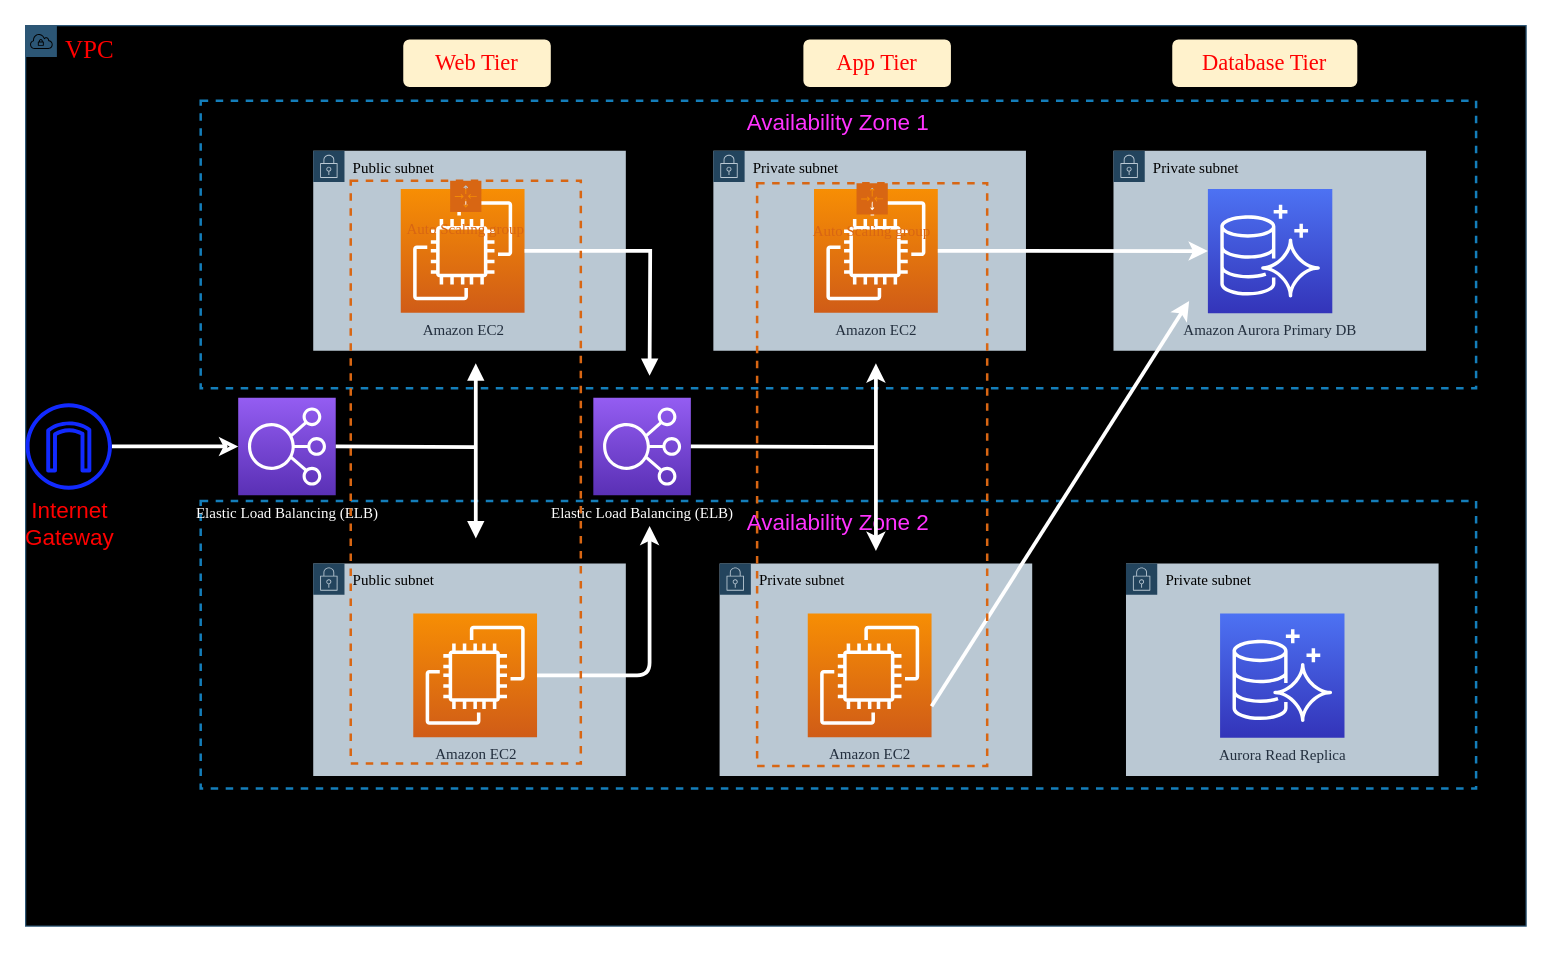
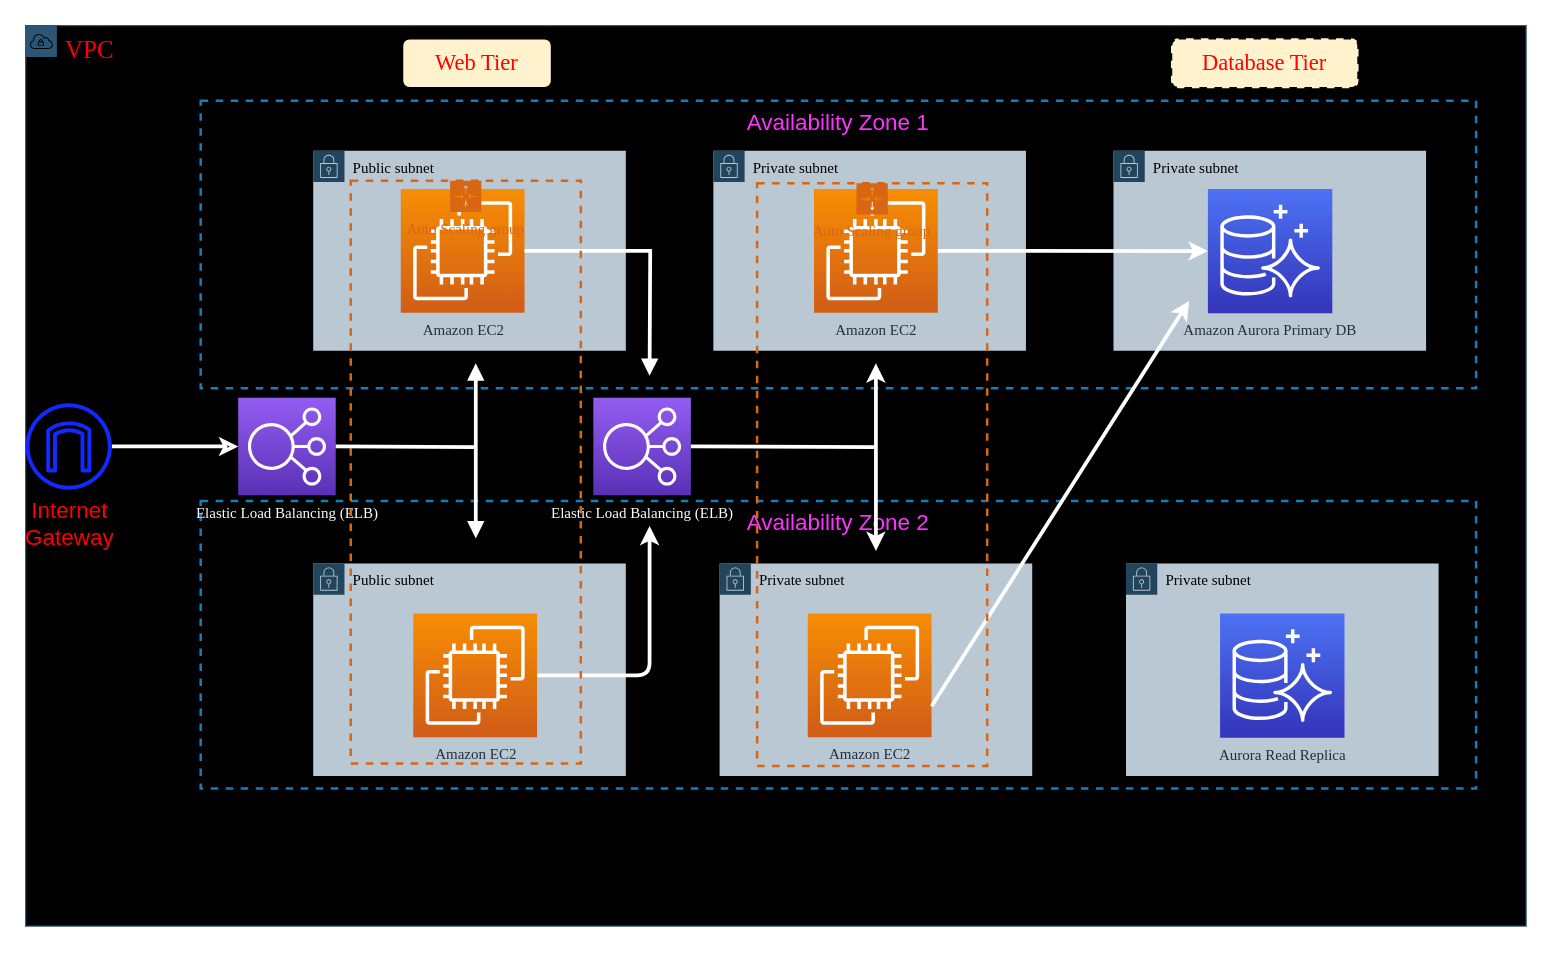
  <mxCell id="0" />
  <mxCell id="1" parent="0" />
  <mxCell id="2" value="VPC" style="points=[[0,0],[0.25,0],[0.5,0],[0.75,0],[1,0],[1,0.25],[1,0.5],[1,0.75],[1,1],[0.75,1],[0.5,1],[0.25,1],[0,1],[0,0.75],[0,0.5],[0,0.25]];outlineConnect=0;html=1;whiteSpace=wrap;fontSize=20;fontStyle=0;container=1;pointerEvents=0;collapsible=0;recursiveResize=0;shape=mxgraph.aws4.group;grIcon=mxgraph.aws4.group_vpc;fillColor=#000000;verticalAlign=top;align=left;spacingLeft=30;dashed=0;strokeColor=#2C5675;rounded=0;fontColor=#FF0000;fontFamily=Lucida Console;" vertex="1" parent="1"><mxGeometry x="20" y="20" width="1200" height="720" as="geometry" /></mxCell>
  <mxCell id="3" value="Availability Zone 1" style="fillColor=none;strokeColor=#147EBA;dashed=1;verticalAlign=top;fontStyle=0;fontColor=#FF33FF;fontSize=18;rounded=0;strokeWidth=2;" vertex="1" parent="2"><mxGeometry x="140" y="60" width="1020" height="230" as="geometry" /></mxCell>
  <mxCell id="4" value="Availability Zone 2" style="fillColor=none;strokeColor=#147EBA;dashed=1;verticalAlign=top;fontStyle=0;fontColor=#FF33FF;fontSize=18;rounded=0;strokeWidth=2;" vertex="1" parent="2"><mxGeometry x="140" y="380" width="1020" height="230" as="geometry" /></mxCell>
  <mxCell id="5" style="edgeStyle=orthogonalEdgeStyle;rounded=0;orthogonalLoop=1;jettySize=auto;html=1;exitX=0.5;exitY=0;exitDx=0;exitDy=0;" edge="1" parent="2" source="4" target="4"><mxGeometry relative="1" as="geometry" /></mxCell>
  <mxCell id="6" value="" style="edgeStyle=orthogonalEdgeStyle;orthogonalLoop=1;jettySize=auto;html=1;fontFamily=Lucida Console;fontSize=18;fontColor=#FF0000;endArrow=classic;endFill=0;strokeColor=#FFFFFF;entryX=0;entryY=0.5;entryDx=0;entryDy=0;entryPerimeter=0;strokeWidth=3;" edge="1" parent="2" source="7" target="21"><mxGeometry relative="1" as="geometry" /></mxCell>
  <mxCell id="7" value="&lt;font color=&quot;#ff0000&quot;&gt;&lt;span style=&quot;font-size: 18px;&quot;&gt;Internet&lt;br&gt;Gateway&lt;br&gt;&lt;/span&gt;&lt;/font&gt;" style="outlineConnect=0;fontColor=#232F3E;gradientColor=none;fillColor=#122AFF;strokeColor=none;dashed=0;verticalLabelPosition=bottom;verticalAlign=top;align=center;html=1;fontSize=12;fontStyle=0;aspect=fixed;pointerEvents=1;shape=mxgraph.aws4.internet_gateway;rounded=0;" vertex="1" parent="2"><mxGeometry y="302" width="69" height="69" as="geometry" /></mxCell>
  <mxCell id="8" value="Public subnet" style="points=[[0,0],[0.25,0],[0.5,0],[0.75,0],[1,0],[1,0.25],[1,0.5],[1,0.75],[1,1],[0.75,1],[0.5,1],[0.25,1],[0,1],[0,0.75],[0,0.5],[0,0.25]];outlineConnect=0;html=1;whiteSpace=wrap;fontSize=12;fontStyle=0;container=1;pointerEvents=0;collapsible=0;recursiveResize=0;shape=mxgraph.aws4.group;grIcon=mxgraph.aws4.group_security_group;grStroke=0;strokeColor=#23445d;fillColor=#bac8d3;verticalAlign=top;align=left;spacingLeft=30;dashed=0;fontFamily=Verdana;rounded=0;" vertex="1" parent="2"><mxGeometry x="230" y="100" width="250" height="160" as="geometry" /></mxCell>
  <mxCell id="9" value="Amazon EC2" style="points=[[0,0,0],[0.25,0,0],[0.5,0,0],[0.75,0,0],[1,0,0],[0,1,0],[0.25,1,0],[0.5,1,0],[0.75,1,0],[1,1,0],[0,0.25,0],[0,0.5,0],[0,0.75,0],[1,0.25,0],[1,0.5,0],[1,0.75,0]];outlineConnect=0;fontColor=#232F3E;gradientColor=#F78E04;gradientDirection=north;fillColor=#D05C17;strokeColor=#ffffff;dashed=0;verticalLabelPosition=bottom;verticalAlign=top;align=center;html=1;fontSize=12;fontStyle=0;aspect=fixed;shape=mxgraph.aws4.resourceIcon;resIcon=mxgraph.aws4.ec2;fontFamily=Verdana;rounded=0;" vertex="1" parent="8"><mxGeometry x="70" y="30.5" width="99" height="99" as="geometry" /></mxCell>
  <mxCell id="10" value="Public subnet" style="points=[[0,0],[0.25,0],[0.5,0],[0.75,0],[1,0],[1,0.25],[1,0.5],[1,0.75],[1,1],[0.75,1],[0.5,1],[0.25,1],[0,1],[0,0.75],[0,0.5],[0,0.25]];outlineConnect=0;html=1;whiteSpace=wrap;fontSize=12;fontStyle=0;container=1;pointerEvents=0;collapsible=0;recursiveResize=0;shape=mxgraph.aws4.group;grIcon=mxgraph.aws4.group_security_group;grStroke=0;strokeColor=#23445d;fillColor=#bac8d3;verticalAlign=top;align=left;spacingLeft=30;dashed=0;fontFamily=Verdana;rounded=0;" vertex="1" parent="2"><mxGeometry x="230" y="430" width="250" height="170" as="geometry" /></mxCell>
  <mxCell id="11" value="Amazon EC2" style="points=[[0,0,0],[0.25,0,0],[0.5,0,0],[0.75,0,0],[1,0,0],[0,1,0],[0.25,1,0],[0.5,1,0],[0.75,1,0],[1,1,0],[0,0.25,0],[0,0.5,0],[0,0.75,0],[1,0.25,0],[1,0.5,0],[1,0.75,0]];outlineConnect=0;fontColor=#232F3E;gradientColor=#F78E04;gradientDirection=north;fillColor=#D05C17;strokeColor=#ffffff;dashed=0;verticalLabelPosition=bottom;verticalAlign=top;align=center;html=1;fontSize=12;fontStyle=0;aspect=fixed;shape=mxgraph.aws4.resourceIcon;resIcon=mxgraph.aws4.ec2;fontFamily=Verdana;rounded=0;" vertex="1" parent="10"><mxGeometry x="80" y="40" width="99" height="99" as="geometry" /></mxCell>
  <mxCell id="12" value="Private subnet" style="points=[[0,0],[0.25,0],[0.5,0],[0.75,0],[1,0],[1,0.25],[1,0.5],[1,0.75],[1,1],[0.75,1],[0.5,1],[0.25,1],[0,1],[0,0.75],[0,0.5],[0,0.25]];outlineConnect=0;html=1;whiteSpace=wrap;fontSize=12;fontStyle=0;container=1;pointerEvents=0;collapsible=0;recursiveResize=0;shape=mxgraph.aws4.group;grIcon=mxgraph.aws4.group_security_group;grStroke=0;strokeColor=#23445d;fillColor=#bac8d3;verticalAlign=top;align=left;spacingLeft=30;dashed=0;fontFamily=Verdana;rounded=0;" vertex="1" parent="2"><mxGeometry x="550" y="100" width="250" height="160" as="geometry" /></mxCell>
  <mxCell id="13" value="Amazon EC2" style="points=[[0,0,0],[0.25,0,0],[0.5,0,0],[0.75,0,0],[1,0,0],[0,1,0],[0.25,1,0],[0.5,1,0],[0.75,1,0],[1,1,0],[0,0.25,0],[0,0.5,0],[0,0.75,0],[1,0.25,0],[1,0.5,0],[1,0.75,0]];outlineConnect=0;fontColor=#232F3E;gradientColor=#F78E04;gradientDirection=north;fillColor=#D05C17;strokeColor=#ffffff;dashed=0;verticalLabelPosition=bottom;verticalAlign=top;align=center;html=1;fontSize=12;fontStyle=0;aspect=fixed;shape=mxgraph.aws4.resourceIcon;resIcon=mxgraph.aws4.ec2;fontFamily=Verdana;rounded=0;" vertex="1" parent="12"><mxGeometry x="80.5" y="30.5" width="99" height="99" as="geometry" /></mxCell>
  <mxCell id="14" value="Private subnet" style="points=[[0,0],[0.25,0],[0.5,0],[0.75,0],[1,0],[1,0.25],[1,0.5],[1,0.75],[1,1],[0.75,1],[0.5,1],[0.25,1],[0,1],[0,0.75],[0,0.5],[0,0.25]];outlineConnect=0;html=1;whiteSpace=wrap;fontSize=12;fontStyle=0;container=1;pointerEvents=0;collapsible=0;recursiveResize=0;shape=mxgraph.aws4.group;grIcon=mxgraph.aws4.group_security_group;grStroke=0;strokeColor=#23445d;fillColor=#bac8d3;verticalAlign=top;align=left;spacingLeft=30;dashed=0;fontFamily=Verdana;rounded=0;" vertex="1" parent="2"><mxGeometry x="870" y="100" width="250" height="160" as="geometry" /></mxCell>
  <mxCell id="15" value="Amazon Aurora Primary DB" style="points=[[0,0,0],[0.25,0,0],[0.5,0,0],[0.75,0,0],[1,0,0],[0,1,0],[0.25,1,0],[0.5,1,0],[0.75,1,0],[1,1,0],[0,0.25,0],[0,0.5,0],[0,0.75,0],[1,0.25,0],[1,0.5,0],[1,0.75,0]];outlineConnect=0;fontColor=#232F3E;gradientColor=#4D72F3;gradientDirection=north;fillColor=#3334B9;strokeColor=#ffffff;dashed=0;verticalLabelPosition=bottom;verticalAlign=top;align=center;html=1;fontSize=12;fontStyle=0;aspect=fixed;shape=mxgraph.aws4.resourceIcon;resIcon=mxgraph.aws4.aurora;fontFamily=Verdana;rounded=0;" vertex="1" parent="14"><mxGeometry x="75.5" y="30.5" width="99.5" height="99.5" as="geometry" /></mxCell>
  <mxCell id="16" value="Private subnet" style="points=[[0,0],[0.25,0],[0.5,0],[0.75,0],[1,0],[1,0.25],[1,0.5],[1,0.75],[1,1],[0.75,1],[0.5,1],[0.25,1],[0,1],[0,0.75],[0,0.5],[0,0.25]];outlineConnect=0;html=1;whiteSpace=wrap;fontSize=12;fontStyle=0;container=1;pointerEvents=0;collapsible=0;recursiveResize=0;shape=mxgraph.aws4.group;grIcon=mxgraph.aws4.group_security_group;grStroke=0;strokeColor=#23445d;fillColor=#bac8d3;verticalAlign=top;align=left;spacingLeft=30;dashed=0;fontFamily=Verdana;rounded=0;" vertex="1" parent="2"><mxGeometry x="555" y="430" width="250" height="170" as="geometry" /></mxCell>
  <mxCell id="17" value="Private subnet" style="points=[[0,0],[0.25,0],[0.5,0],[0.75,0],[1,0],[1,0.25],[1,0.5],[1,0.75],[1,1],[0.75,1],[0.5,1],[0.25,1],[0,1],[0,0.75],[0,0.5],[0,0.25]];outlineConnect=0;html=1;whiteSpace=wrap;fontSize=12;fontStyle=0;container=1;pointerEvents=0;collapsible=0;recursiveResize=0;shape=mxgraph.aws4.group;grIcon=mxgraph.aws4.group_security_group;grStroke=0;strokeColor=#23445d;fillColor=#bac8d3;verticalAlign=top;align=left;spacingLeft=30;dashed=0;fontFamily=Verdana;rounded=0;" vertex="1" parent="2"><mxGeometry x="880" y="430" width="250" height="170" as="geometry" /></mxCell>
  <mxCell id="18" value="Aurora Read Replica" style="points=[[0,0,0],[0.25,0,0],[0.5,0,0],[0.75,0,0],[1,0,0],[0,1,0],[0.25,1,0],[0.5,1,0],[0.75,1,0],[1,1,0],[0,0.25,0],[0,0.5,0],[0,0.75,0],[1,0.25,0],[1,0.5,0],[1,0.75,0]];outlineConnect=0;fontColor=#232F3E;gradientColor=#4D72F3;gradientDirection=north;fillColor=#3334B9;strokeColor=#ffffff;dashed=0;verticalLabelPosition=bottom;verticalAlign=top;align=center;html=1;fontSize=12;fontStyle=0;aspect=fixed;shape=mxgraph.aws4.resourceIcon;resIcon=mxgraph.aws4.aurora;fontFamily=Verdana;rounded=0;" vertex="1" parent="17"><mxGeometry x="75.25" y="40" width="99.5" height="99.5" as="geometry" /></mxCell>
  <mxCell id="19" value="Amazon EC2" style="points=[[0,0,0],[0.25,0,0],[0.5,0,0],[0.75,0,0],[1,0,0],[0,1,0],[0.25,1,0],[0.5,1,0],[0.75,1,0],[1,1,0],[0,0.25,0],[0,0.5,0],[0,0.75,0],[1,0.25,0],[1,0.5,0],[1,0.75,0]];outlineConnect=0;fontColor=#232F3E;gradientColor=#F78E04;gradientDirection=north;fillColor=#D05C17;strokeColor=#ffffff;dashed=0;verticalLabelPosition=bottom;verticalAlign=top;align=center;html=1;fontSize=12;fontStyle=0;aspect=fixed;shape=mxgraph.aws4.resourceIcon;resIcon=mxgraph.aws4.ec2;fontFamily=Verdana;rounded=0;" vertex="1" parent="2"><mxGeometry x="625.5" y="470" width="99" height="99" as="geometry" /></mxCell>
  <mxCell id="20" value="&lt;font color=&quot;#ffffff&quot;&gt;Elastic Load Balancing (ELB)&lt;/font&gt;" style="points=[[0,0,0],[0.25,0,0],[0.5,0,0],[0.75,0,0],[1,0,0],[0,1,0],[0.25,1,0],[0.5,1,0],[0.75,1,0],[1,1,0],[0,0.25,0],[0,0.5,0],[0,0.75,0],[1,0.25,0],[1,0.5,0],[1,0.75,0]];outlineConnect=0;fontColor=#232F3E;gradientColor=#945DF2;gradientDirection=north;fillColor=#5A30B5;strokeColor=#ffffff;dashed=0;verticalLabelPosition=bottom;verticalAlign=top;align=center;html=1;fontSize=12;fontStyle=0;aspect=fixed;shape=mxgraph.aws4.resourceIcon;resIcon=mxgraph.aws4.elastic_load_balancing;fontFamily=Verdana;rounded=0;" vertex="1" parent="2"><mxGeometry x="454" y="297.5" width="78" height="78" as="geometry" /></mxCell>
  <mxCell id="21" value="&lt;font color=&quot;#ffffff&quot;&gt;Elastic Load Balancing (ELB)&lt;/font&gt;" style="points=[[0,0,0],[0.25,0,0],[0.5,0,0],[0.75,0,0],[1,0,0],[0,1,0],[0.25,1,0],[0.5,1,0],[0.75,1,0],[1,1,0],[0,0.25,0],[0,0.5,0],[0,0.75,0],[1,0.25,0],[1,0.5,0],[1,0.75,0]];outlineConnect=0;fontColor=#232F3E;gradientColor=#945DF2;gradientDirection=north;fillColor=#5A30B5;strokeColor=#ffffff;dashed=0;verticalLabelPosition=bottom;verticalAlign=top;align=center;html=1;fontSize=12;fontStyle=0;aspect=fixed;shape=mxgraph.aws4.resourceIcon;resIcon=mxgraph.aws4.elastic_load_balancing;fontFamily=Verdana;rounded=0;" vertex="1" parent="2"><mxGeometry x="170" y="297.5" width="78" height="78" as="geometry" /></mxCell>
  <mxCell id="22" value="" style="edgeStyle=orthogonalEdgeStyle;html=1;endArrow=block;elbow=vertical;startArrow=block;startFill=1;endFill=1;strokeColor=#FFFFFF;rounded=0;strokeWidth=3;fontFamily=Lucida Console;fontSize=18;fontColor=#FF0000;" edge="1" parent="2"><mxGeometry width="100" relative="1" as="geometry"><mxPoint x="360" y="270" as="sourcePoint" /><mxPoint x="360" y="410" as="targetPoint" /><Array as="points"><mxPoint x="360" y="360" /><mxPoint x="360" y="360" /></Array></mxGeometry></mxCell>
  <mxCell id="23" value="" style="edgeStyle=orthogonalEdgeStyle;html=1;endArrow=block;elbow=vertical;startArrow=none;endFill=1;strokeColor=#FFFFFF;rounded=0;strokeWidth=3;fontFamily=Lucida Console;fontSize=18;fontColor=#FF0000;" edge="1" parent="2" source="9"><mxGeometry width="100" relative="1" as="geometry"><mxPoint x="560" y="330" as="sourcePoint" /><mxPoint x="499" y="280" as="targetPoint" /></mxGeometry></mxCell>
  <mxCell id="24" value="" style="edgeStyle=segmentEdgeStyle;endArrow=classic;html=1;strokeColor=#FFFFFF;strokeWidth=3;fontFamily=Lucida Console;fontSize=18;fontColor=#FF0000;exitX=1;exitY=0.5;exitDx=0;exitDy=0;exitPerimeter=0;" edge="1" parent="2" source="11"><mxGeometry width="50" height="50" relative="1" as="geometry"><mxPoint x="580" y="350" as="sourcePoint" /><mxPoint x="499" y="400" as="targetPoint" /></mxGeometry></mxCell>
  <mxCell id="25" value="" style="endArrow=classic;startArrow=classic;html=1;strokeColor=#FFFFFF;strokeWidth=3;fontFamily=Lucida Console;fontSize=18;fontColor=#FF0000;" edge="1" parent="2"><mxGeometry width="50" height="50" relative="1" as="geometry"><mxPoint x="680" y="420" as="sourcePoint" /><mxPoint x="680" y="270" as="targetPoint" /></mxGeometry></mxCell>
  <mxCell id="26" value="" style="endArrow=classic;html=1;strokeColor=#FFFFFF;strokeWidth=3;fontFamily=Lucida Console;fontSize=18;fontColor=#FF0000;entryX=0.775;entryY=0.696;entryDx=0;entryDy=0;entryPerimeter=0;exitX=1;exitY=0.75;exitDx=0;exitDy=0;exitPerimeter=0;" edge="1" parent="2" source="19" target="3"><mxGeometry width="50" height="50" relative="1" as="geometry"><mxPoint x="580" y="350" as="sourcePoint" /><mxPoint x="630" y="300" as="targetPoint" /></mxGeometry></mxCell>
  <mxCell id="27" value="" style="endArrow=classic;html=1;strokeColor=#FFFFFF;strokeWidth=3;fontFamily=Lucida Console;fontSize=18;fontColor=#FF0000;" edge="1" parent="2" source="13" target="15"><mxGeometry width="50" height="50" relative="1" as="geometry"><mxPoint x="580" y="350" as="sourcePoint" /><mxPoint x="630" y="300" as="targetPoint" /></mxGeometry></mxCell>
  <mxCell id="28" value="Auto Scaling group" style="points=[[0,0],[0.25,0],[0.5,0],[0.75,0],[1,0],[1,0.25],[1,0.5],[1,0.75],[1,1],[0.75,1],[0.5,1],[0.25,1],[0,1],[0,0.75],[0,0.5],[0,0.25]];outlineConnect=0;gradientColor=none;html=1;whiteSpace=wrap;fontSize=12;fontStyle=0;container=1;pointerEvents=0;collapsible=0;recursiveResize=0;shape=mxgraph.aws4.groupCenter;grIcon=mxgraph.aws4.group_auto_scaling_group;grStroke=1;strokeColor=#D86613;fillColor=none;verticalAlign=top;align=center;fontColor=#D86613;dashed=1;spacingTop=25;strokeWidth=2;fontFamily=Lucida Console;" vertex="1" parent="2"><mxGeometry x="260" y="124" width="184" height="466" as="geometry" /></mxCell>
  <mxCell id="29" value="Auto Scaling group" style="points=[[0,0],[0.25,0],[0.5,0],[0.75,0],[1,0],[1,0.25],[1,0.5],[1,0.75],[1,1],[0.75,1],[0.5,1],[0.25,1],[0,1],[0,0.75],[0,0.5],[0,0.25]];outlineConnect=0;gradientColor=none;html=1;whiteSpace=wrap;fontSize=12;fontStyle=0;container=1;pointerEvents=0;collapsible=0;recursiveResize=0;shape=mxgraph.aws4.groupCenter;grIcon=mxgraph.aws4.group_auto_scaling_group;grStroke=1;strokeColor=#D86613;fillColor=none;verticalAlign=top;align=center;fontColor=#D86613;dashed=1;spacingTop=25;strokeWidth=2;fontFamily=Lucida Console;" vertex="1" parent="2"><mxGeometry x="585" y="126" width="184" height="466" as="geometry" /></mxCell>
  <mxCell id="30" value="" style="endArrow=none;html=1;strokeColor=#FFFFFF;strokeWidth=3;fontFamily=Lucida Console;fontSize=18;fontColor=#FF0000;exitX=1;exitY=0.5;exitDx=0;exitDy=0;exitPerimeter=0;" edge="1" parent="1" source="21"><mxGeometry width="50" height="50" relative="1" as="geometry"><mxPoint x="600" y="370" as="sourcePoint" /><mxPoint x="380" y="357" as="targetPoint" /></mxGeometry></mxCell>
  <mxCell id="31" value="" style="endArrow=none;html=1;strokeColor=#FFFFFF;strokeWidth=3;fontFamily=Lucida Console;fontSize=18;fontColor=#FF0000;exitX=1;exitY=0.5;exitDx=0;exitDy=0;exitPerimeter=0;" edge="1" parent="1" source="20"><mxGeometry width="50" height="50" relative="1" as="geometry"><mxPoint x="600" y="370" as="sourcePoint" /><mxPoint x="700" y="357" as="targetPoint" /></mxGeometry></mxCell>
  <mxCell id="32" value="Web Tier" style="rounded=1;whiteSpace=wrap;html=1;strokeWidth=2;fontFamily=Lucida Console;fontSize=18;fontColor=#FF0000;fillColor=#FFF2CC;" vertex="1" parent="1"><mxGeometry x="321" y="30" width="120" height="40" as="geometry" /></mxCell>
- <mxCell id="33" value="App Tier" style="rounded=1;whiteSpace=wrap;html=1;strokeWidth=2;fontFamily=Lucida Console;fontSize=18;fontColor=#FF0000;fillColor=#FFF2CC;" vertex="1" parent="1"><mxGeometry x="641" y="30" width="120" height="40" as="geometry" /></mxCell>
- <mxCell id="34" value="Database Tier" style="rounded=1;whiteSpace=wrap;html=1;strokeWidth=2;fontFamily=Lucida Console;fontSize=18;fontColor=#FF0000;fillColor=#FFF2CC;" vertex="1" parent="1"><mxGeometry x="936" y="30" width="150" height="40" as="geometry" /></mxCell>
+ <mxCell id="34" value="Database Tier" style="rounded=1;whiteSpace=wrap;html=1;strokeWidth=2;fontFamily=Lucida Console;fontSize=18;fontColor=#FF0000;fillColor=#FFF2CC;dashed=1;" vertex="1" parent="1"><mxGeometry x="936" y="30" width="150" height="40" as="geometry" /></mxCell>
